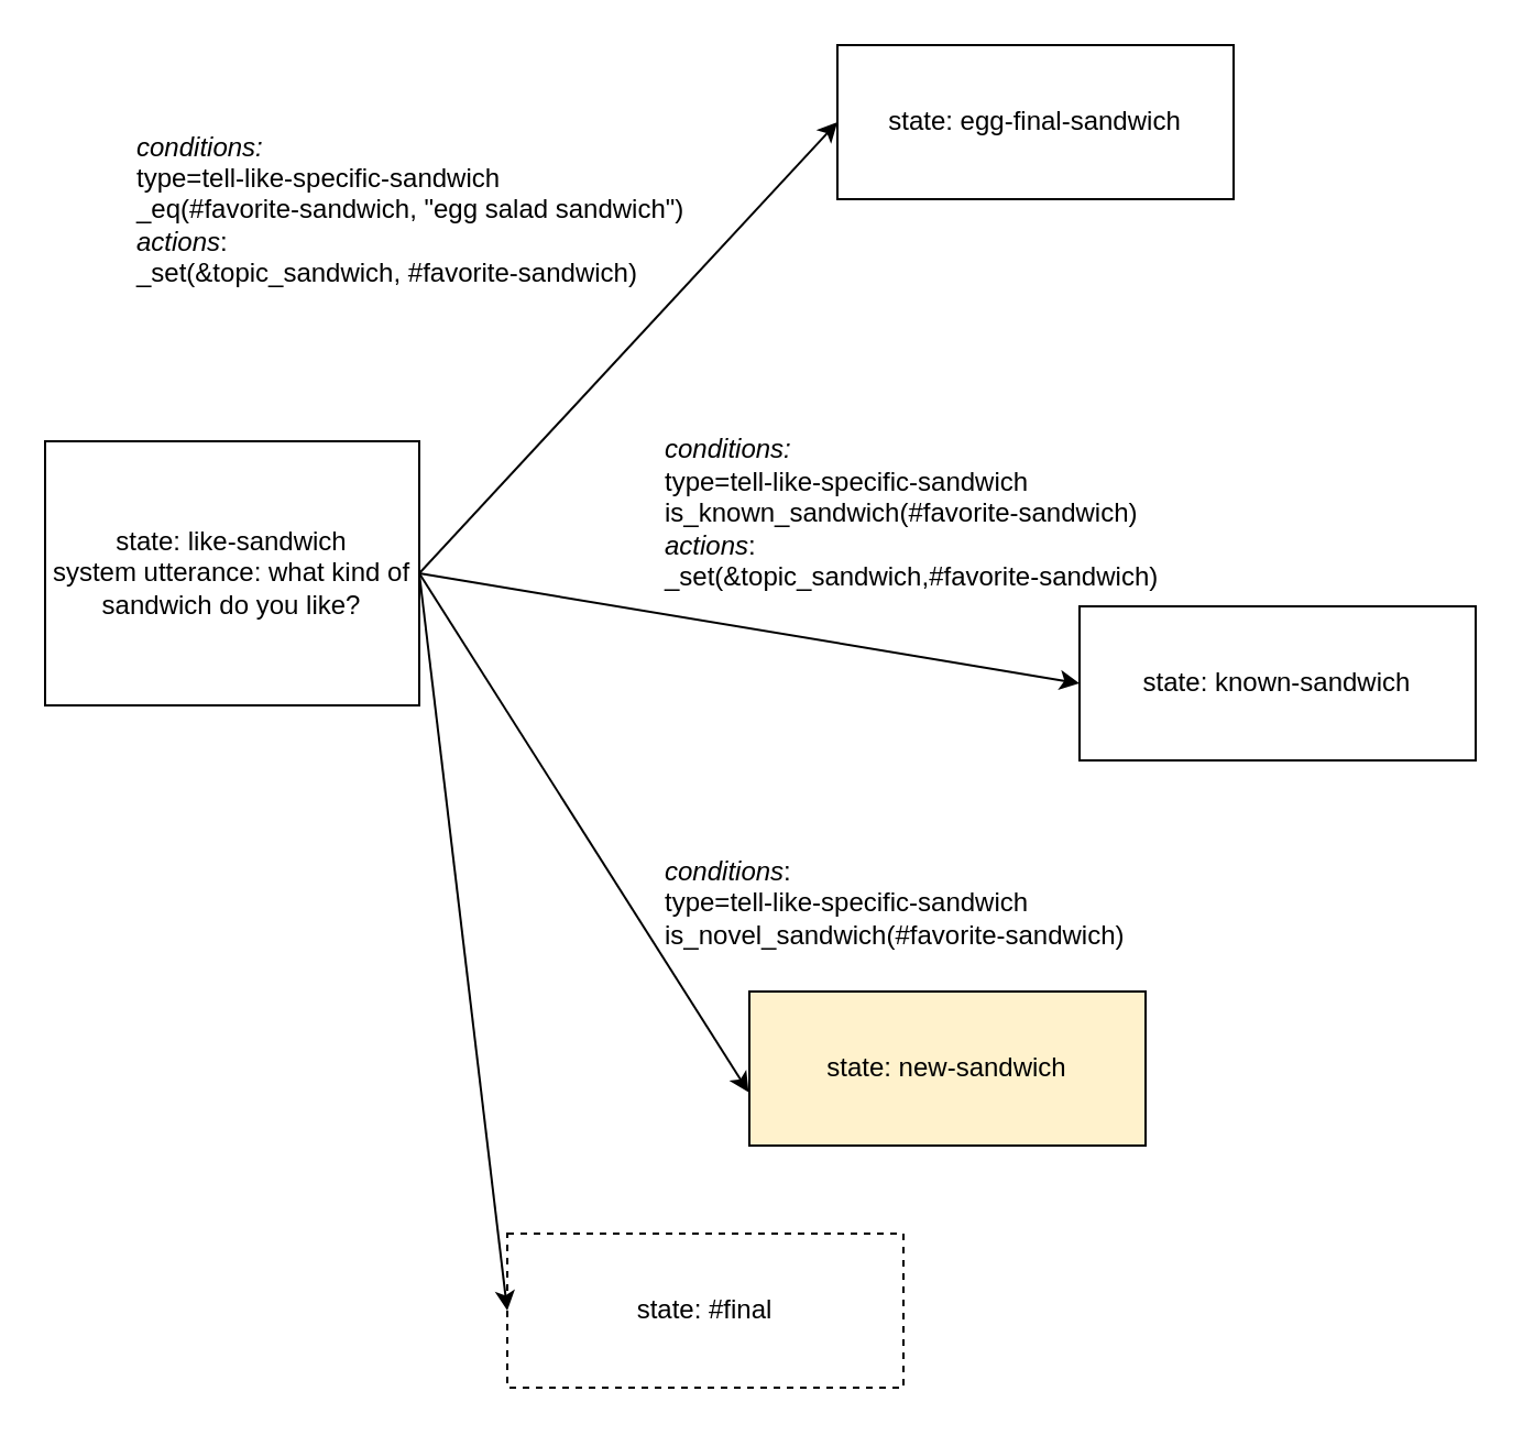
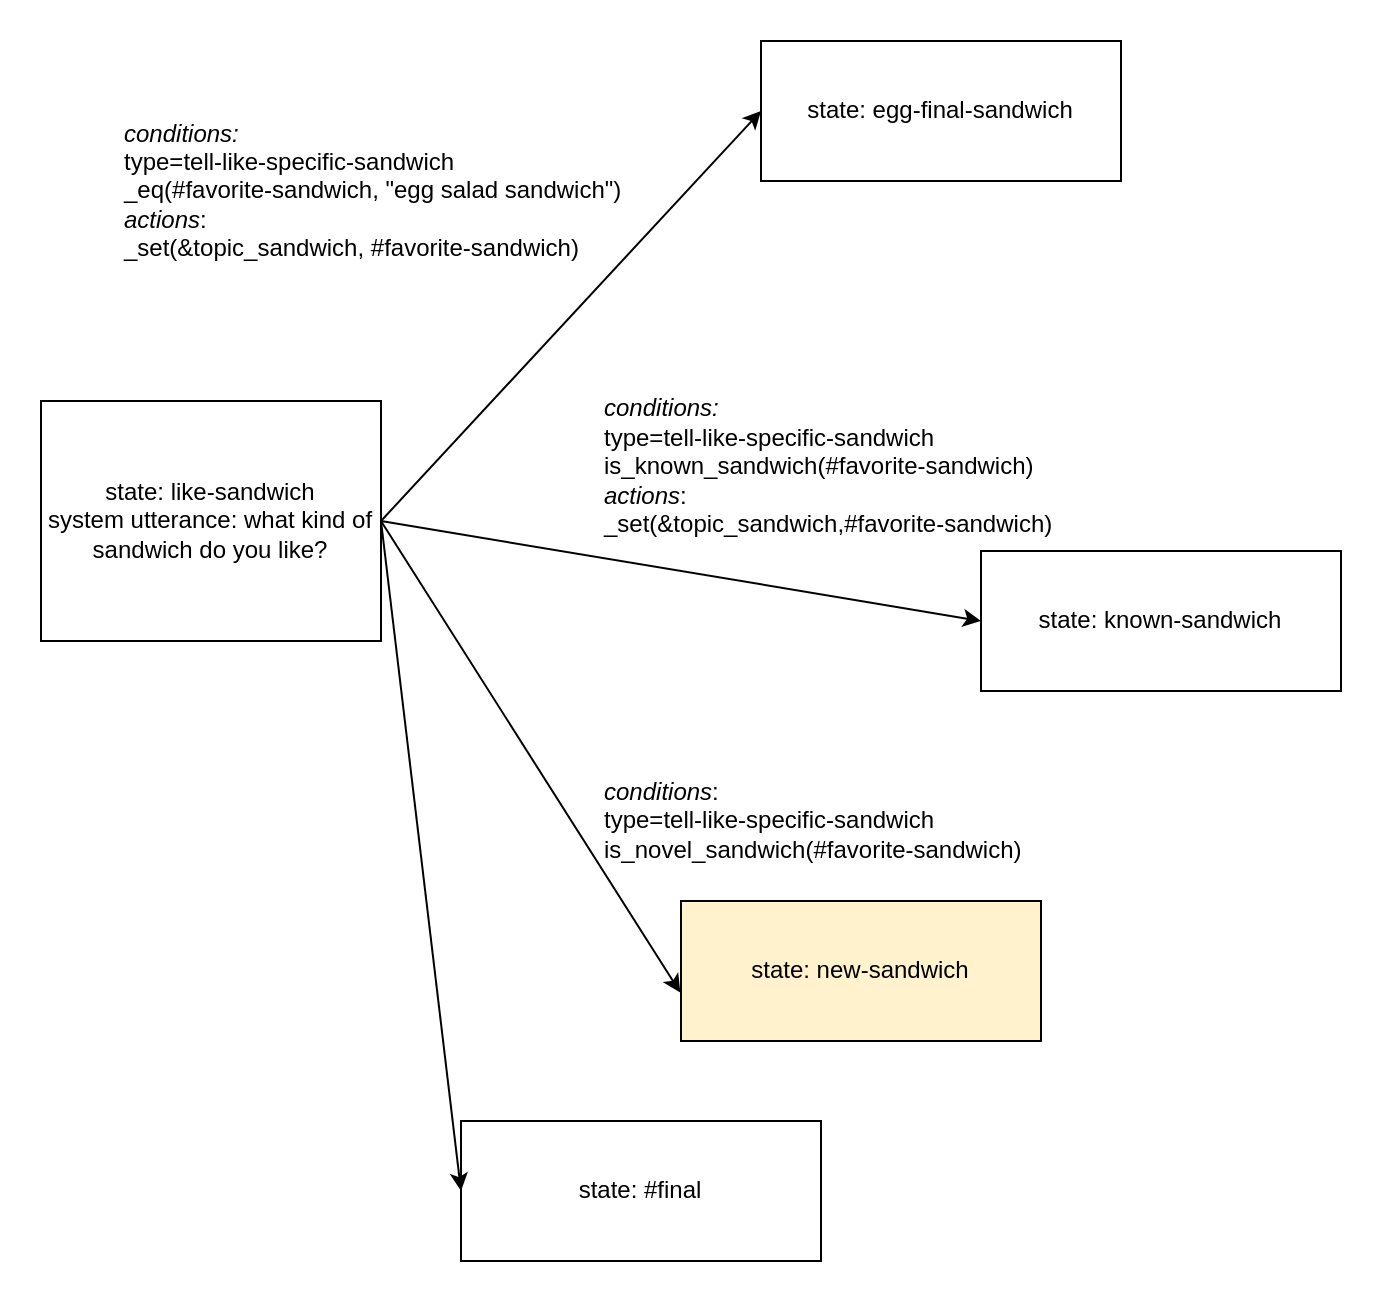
  <mxCell id="0" />
  <mxCell id="1" parent="0" />
  <mxCell id="2" value="state: like-sandwich&lt;div&gt;system utterance:&amp;nbsp;what kind of sandwich do you like?&lt;/div&gt;" style="rounded=0;whiteSpace=wrap;html=1;" parent="1" vertex="1"><mxGeometry x="20" y="200" width="170" height="120" as="geometry" /></mxCell>
  <mxCell id="3" value="" style="endArrow=classic;html=1;rounded=0;exitX=1;exitY=0.5;exitDx=0;exitDy=0;entryX=0;entryY=0.5;entryDx=0;entryDy=0;" parent="1" source="2" target="4" edge="1"><mxGeometry width="50" height="50" relative="1" as="geometry"><mxPoint x="260" y="410" as="sourcePoint" /><mxPoint x="400" y="170" as="targetPoint" /></mxGeometry></mxCell>
  <mxCell id="4" value="state: egg-final-sandwich" style="rounded=0;whiteSpace=wrap;html=1;" parent="1" vertex="1"><mxGeometry x="380" y="20" width="180" height="70" as="geometry" /></mxCell>
  <mxCell id="5" value="" style="endArrow=classic;html=1;rounded=0;exitX=1;exitY=0.5;exitDx=0;exitDy=0;entryX=0;entryY=0.5;entryDx=0;entryDy=0;" parent="1" source="2" target="6" edge="1"><mxGeometry width="50" height="50" relative="1" as="geometry"><mxPoint x="200" y="270" as="sourcePoint" /><mxPoint x="480" y="155" as="targetPoint" /></mxGeometry></mxCell>
  <mxCell id="6" value="state: known-sandwich" style="rounded=0;whiteSpace=wrap;html=1;" parent="1" vertex="1"><mxGeometry x="490" y="275" width="180" height="70" as="geometry" /></mxCell>
  <mxCell id="7" value="state: new-sandwich" style="rounded=0;whiteSpace=wrap;html=1;fillColor=#fff2cc;" parent="1" vertex="1"><mxGeometry x="340" y="450" width="180" height="70" as="geometry" /></mxCell>
- <mxCell id="8" value="state: #final" style="rounded=0;whiteSpace=wrap;html=1;dashed=1;" parent="1" vertex="1"><mxGeometry x="230" y="560" width="180" height="70" as="geometry" /></mxCell>
+ <mxCell id="8" value="state: #final" style="rounded=0;whiteSpace=wrap;html=1;" parent="1" vertex="1"><mxGeometry x="230" y="560" width="180" height="70" as="geometry" /></mxCell>
  <mxCell id="9" value="" style="endArrow=classic;html=1;rounded=0;entryX=-0.002;entryY=0.654;entryDx=0;entryDy=0;entryPerimeter=0;" parent="1" target="7" edge="1"><mxGeometry width="50" height="50" relative="1" as="geometry"><mxPoint x="190" y="260" as="sourcePoint" /><mxPoint x="500" y="285" as="targetPoint" /></mxGeometry></mxCell>
  <mxCell id="10" value="" style="endArrow=classic;html=1;rounded=0;entryX=0;entryY=0.5;entryDx=0;entryDy=0;exitX=1;exitY=0.5;exitDx=0;exitDy=0;" parent="1" source="2" target="8" edge="1"><mxGeometry width="50" height="50" relative="1" as="geometry"><mxPoint x="200" y="270" as="sourcePoint" /><mxPoint x="500" y="426" as="targetPoint" /></mxGeometry></mxCell>
  <mxCell id="11" value="&lt;i&gt;conditions:&lt;/i&gt;&lt;div&gt;type=tell-like-specific-sandwich&lt;br&gt;&lt;/div&gt;&lt;div&gt;&lt;span style=&quot;background-color: initial;&quot;&gt;_eq(#favorite-sandwich, &quot;egg salad sandwich&quot;)&lt;/span&gt;&lt;/div&gt;&lt;div&gt;&lt;i&gt;actions&lt;/i&gt;:&amp;nbsp;&lt;br&gt;_set(&amp;amp;topic_sandwich, #favorite-sandwich)&lt;br&gt;&lt;/div&gt;" style="text;html=1;align=left;verticalAlign=middle;whiteSpace=wrap;rounded=0;" parent="1" vertex="1"><mxGeometry x="60" y="60" width="280" height="70" as="geometry" /></mxCell>
  <mxCell id="12" value="&lt;i&gt;conditions:&lt;/i&gt;&lt;div&gt;type=tell-like-specific-sandwich&lt;br&gt;is_known_sandwich(#favorite-sandwich)&lt;br&gt;&lt;i&gt;actions&lt;/i&gt;:&amp;nbsp;&lt;/div&gt;&lt;div&gt;_set(&amp;amp;topic_sandwich,#favorite-sandwich)&lt;br&gt;&lt;/div&gt;&lt;div&gt;&lt;br&gt;&lt;/div&gt;" style="text;html=1;align=left;verticalAlign=middle;whiteSpace=wrap;rounded=0;" parent="1" vertex="1"><mxGeometry x="300" y="210" width="290" height="60" as="geometry" /></mxCell>
  <mxCell id="13" value="&lt;i&gt;conditions&lt;/i&gt;:&lt;div&gt;type=tell-like-specific-sandwich&lt;br&gt;is_novel_sandwich(#favorite-sandwich)&lt;/div&gt;" style="text;html=1;align=left;verticalAlign=middle;whiteSpace=wrap;rounded=0;" parent="1" vertex="1"><mxGeometry x="300" y="380" width="290" height="60" as="geometry" /></mxCell>
